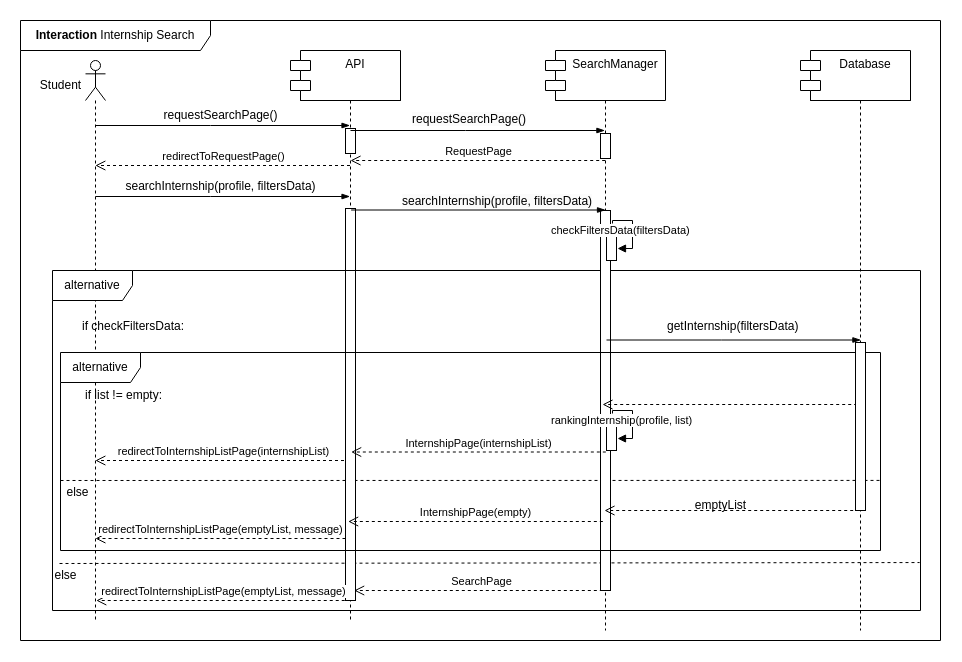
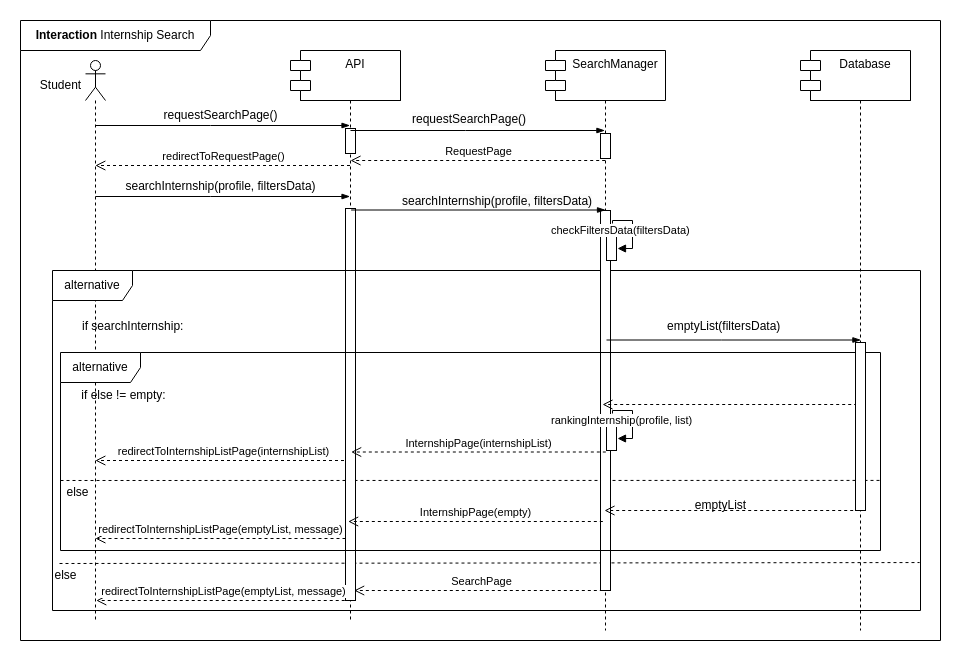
  <mxCell id="0" />
  <mxCell id="1" parent="0" />
  <mxCell id="2" value="" style="endArrow=none;dashed=1;html=1;rounded=0;exitX=0.38;exitY=0.1;exitDx=0;exitDy=0;exitPerimeter=0;entryX=0.999;entryY=0.859;entryDx=0;entryDy=0;entryPerimeter=0;" parent="1" source="13" target="18" edge="1"><mxGeometry width="50" height="50" relative="1" as="geometry"><mxPoint x="70" y="560" as="sourcePoint" /><mxPoint x="480" y="560.34" as="targetPoint" /></mxGeometry></mxCell>
  <mxCell id="3" value="" style="endArrow=none;dashed=1;html=1;rounded=0;exitX=0;exitY=0.418;exitDx=0;exitDy=0;exitPerimeter=0;entryX=1;entryY=0.646;entryDx=0;entryDy=0;entryPerimeter=0;" parent="1" target="39" edge="1"><mxGeometry width="50" height="50" relative="1" as="geometry"><mxPoint x="60" y="480" as="sourcePoint" /><mxPoint x="430" y="480" as="targetPoint" /></mxGeometry></mxCell>
  <mxCell id="4" value="redirectToInternshipListPage(internshipList)" style="html=1;verticalAlign=bottom;endArrow=open;dashed=1;endSize=8;curved=0;rounded=0;" parent="1" edge="1"><mxGeometry x="-0.003" relative="1" as="geometry"><mxPoint x="349.5" y="460" as="sourcePoint" /><mxPoint x="94.837" y="460" as="targetPoint" /><mxPoint as="offset" /></mxGeometry></mxCell>
  <mxCell id="5" value="S&amp;amp;C" style="shape=umlLifeline;perimeter=lifelinePerimeter;whiteSpace=wrap;html=1;container=1;dropTarget=0;collapsible=0;recursiveResize=0;outlineConnect=0;portConstraint=eastwest;newEdgeStyle={&quot;edgeStyle&quot;:&quot;elbowEdgeStyle&quot;,&quot;elbow&quot;:&quot;vertical&quot;,&quot;curved&quot;:0,&quot;rounded&quot;:0};" parent="1" vertex="1"><mxGeometry x="300" y="60" width="100" height="560" as="geometry" /></mxCell>
  <mxCell id="6" value="" style="html=1;points=[[0,0,0,0,5],[0,1,0,0,-5],[1,0,0,0,5],[1,1,0,0,-5]];perimeter=orthogonalPerimeter;outlineConnect=0;targetShapes=umlLifeline;portConstraint=eastwest;newEdgeStyle={&quot;curved&quot;:0,&quot;rounded&quot;:0};" parent="5" vertex="1"><mxGeometry x="45" y="68" width="10" height="25" as="geometry" /></mxCell>
  <mxCell id="7" value="" style="html=1;points=[[0,0,0,0,5],[0,1,0,0,-5],[1,0,0,0,5],[1,1,0,0,-5]];perimeter=orthogonalPerimeter;outlineConnect=0;targetShapes=umlLifeline;portConstraint=eastwest;newEdgeStyle={&quot;curved&quot;:0,&quot;rounded&quot;:0};" parent="5" vertex="1"><mxGeometry x="45" y="148" width="10" height="392" as="geometry" /></mxCell>
  <mxCell id="8" value="" style="shape=umlLifeline;perimeter=lifelinePerimeter;whiteSpace=wrap;html=1;container=1;dropTarget=0;collapsible=0;recursiveResize=0;outlineConnect=0;portConstraint=eastwest;newEdgeStyle={&quot;curved&quot;:0,&quot;rounded&quot;:0};participant=umlActor;" parent="1" vertex="1"><mxGeometry x="85" y="60" width="20" height="560" as="geometry" /></mxCell>
  <mxCell id="9" value="Student" style="text;html=1;align=center;verticalAlign=middle;resizable=0;points=[];autosize=1;strokeColor=none;fillColor=none;" parent="1" vertex="1"><mxGeometry x="30" y="70" width="60" height="30" as="geometry" /></mxCell>
  <mxCell id="10" value="" style="edgeStyle=elbowEdgeStyle;fontSize=12;html=1;endArrow=blockThin;endFill=1;rounded=0;" parent="1" edge="1"><mxGeometry width="160" relative="1" as="geometry"><mxPoint x="95.1" y="125" as="sourcePoint" /><mxPoint x="349.5" y="125" as="targetPoint" /><Array as="points"><mxPoint x="210" y="125" /></Array></mxGeometry></mxCell>
  <mxCell id="11" value="requestSearchPage()" style="text;html=1;align=center;verticalAlign=middle;resizable=0;points=[];autosize=1;strokeColor=none;fillColor=none;" parent="1" vertex="1"><mxGeometry x="150" y="100" width="140" height="30" as="geometry" /></mxCell>
  <mxCell id="12" value="&lt;b&gt;Interaction&lt;/b&gt;&amp;nbsp;Internship Search" style="shape=umlFrame;whiteSpace=wrap;html=1;pointerEvents=0;width=190;height=30;" parent="1" vertex="1"><mxGeometry x="20" width="920" height="620" as="geometry" y="20" /></mxCell>
  <mxCell id="13" value="else" style="text;html=1;align=center;verticalAlign=middle;resizable=0;points=[];autosize=1;strokeColor=none;fillColor=none;" parent="1" vertex="1"><mxGeometry x="40" y="560" width="50" height="30" as="geometry" /></mxCell>
  <mxCell id="14" value="redirectToInternshipListPage(emptyList, message)" style="html=1;verticalAlign=bottom;endArrow=open;dashed=1;endSize=8;curved=0;rounded=0;" parent="1" edge="1"><mxGeometry x="-0.003" relative="1" as="geometry"><mxPoint x="350.24" y="600" as="sourcePoint" /><mxPoint x="95.752" y="600" as="targetPoint" /><mxPoint as="offset" /></mxGeometry></mxCell>
  <mxCell id="15" value="redirectToRequestPage()" style="html=1;verticalAlign=bottom;endArrow=open;dashed=1;endSize=8;curved=0;rounded=0;" parent="1" edge="1"><mxGeometry relative="1" as="geometry"><mxPoint x="349.5" y="165" as="sourcePoint" /><mxPoint x="94.81" y="165" as="targetPoint" /><Array as="points"><mxPoint x="220.5" y="165" /></Array></mxGeometry></mxCell>
  <mxCell id="16" value="searchInternship(profile, filtersData)" style="text;html=1;align=center;verticalAlign=middle;resizable=0;points=[];autosize=1;strokeColor=none;fillColor=none;" parent="1" vertex="1"><mxGeometry x="115" y="171" width="210" height="30" as="geometry" /></mxCell>
  <mxCell id="17" value="" style="edgeStyle=elbowEdgeStyle;fontSize=12;html=1;endArrow=blockThin;endFill=1;rounded=0;" parent="1" edge="1"><mxGeometry width="160" relative="1" as="geometry"><mxPoint x="95" y="196" as="sourcePoint" /><mxPoint x="349.5" y="196" as="targetPoint" /><Array as="points"><mxPoint x="210" y="196" /></Array></mxGeometry></mxCell>
  <mxCell id="18" value="alternative" style="shape=umlFrame;whiteSpace=wrap;html=1;pointerEvents=0;width=80;height=30;" parent="1" vertex="1"><mxGeometry x="52" y="270" width="868" height="340" as="geometry" /></mxCell>
- <mxCell id="19" value="if checkFiltersData:" style="text;whiteSpace=wrap;html=1;" parent="1" vertex="1"><mxGeometry x="80" y="312" width="200" height="30" as="geometry" /></mxCell>
+ <mxCell id="19" value="if searchInternship:" style="text;whiteSpace=wrap;html=1;" parent="1" vertex="1"><mxGeometry x="80" y="312" width="200" height="30" as="geometry" /></mxCell>
  <mxCell id="20" value="else" style="text;html=1;align=center;verticalAlign=middle;resizable=0;points=[];autosize=1;strokeColor=none;fillColor=none;" parent="1" vertex="1"><mxGeometry x="52" y="477" width="50" height="30" as="geometry" /></mxCell>
  <mxCell id="21" value="redirectToInternshipListPage(emptyList, message)" style="html=1;verticalAlign=bottom;endArrow=open;dashed=1;endSize=8;curved=0;rounded=0;" parent="1" edge="1"><mxGeometry x="-0.003" relative="1" as="geometry"><mxPoint x="345" y="538" as="sourcePoint" /><mxPoint x="94.894" y="538" as="targetPoint" /><mxPoint as="offset" /></mxGeometry></mxCell>
  <mxCell id="22" value=":Object" style="shape=umlLifeline;perimeter=lifelinePerimeter;whiteSpace=wrap;html=1;container=1;dropTarget=0;collapsible=0;recursiveResize=0;outlineConnect=0;portConstraint=eastwest;newEdgeStyle={&quot;curved&quot;:0,&quot;rounded&quot;:0};" parent="1" vertex="1"><mxGeometry x="555" y="60" width="100" height="570" as="geometry" /></mxCell>
  <mxCell id="23" value="" style="html=1;points=[[0,0,0,0,5],[0,1,0,0,-5],[1,0,0,0,5],[1,1,0,0,-5]];perimeter=orthogonalPerimeter;outlineConnect=0;targetShapes=umlLifeline;portConstraint=eastwest;newEdgeStyle={&quot;curved&quot;:0,&quot;rounded&quot;:0};" parent="22" vertex="1"><mxGeometry x="45" y="150" width="10" height="380" as="geometry" /></mxCell>
  <mxCell id="24" value="" style="html=1;points=[[0,0,0,0,5],[0,1,0,0,-5],[1,0,0,0,5],[1,1,0,0,-5]];perimeter=orthogonalPerimeter;outlineConnect=0;targetShapes=umlLifeline;portConstraint=eastwest;newEdgeStyle={&quot;curved&quot;:0,&quot;rounded&quot;:0};" parent="22" vertex="1"><mxGeometry x="45" y="73" width="10" height="25" as="geometry" /></mxCell>
  <mxCell id="25" value="" style="html=1;points=[[0,0,0,0,5],[0,1,0,0,-5],[1,0,0,0,5],[1,1,0,0,-5]];perimeter=orthogonalPerimeter;outlineConnect=0;targetShapes=umlLifeline;portConstraint=eastwest;newEdgeStyle={&quot;curved&quot;:0,&quot;rounded&quot;:0};direction=west;" parent="22" vertex="1"><mxGeometry x="51" y="170" width="10" height="30" as="geometry" /></mxCell>
  <mxCell id="26" value="" style="html=1;points=[[0,0,0,0,5],[0,1,0,0,-5],[1,0,0,0,5],[1,1,0,0,-5]];perimeter=orthogonalPerimeter;outlineConnect=0;targetShapes=umlLifeline;portConstraint=eastwest;newEdgeStyle={&quot;curved&quot;:0,&quot;rounded&quot;:0};direction=west;" vertex="1" parent="22"><mxGeometry x="51" y="360" width="10" height="30" as="geometry" /></mxCell>
  <mxCell id="27" value="rankingInternship(profile, list)" style="html=1;align=left;spacingLeft=2;endArrow=block;rounded=0;edgeStyle=orthogonalEdgeStyle;curved=0;rounded=0;" edge="1" parent="22"><mxGeometry x="-1" y="65" relative="1" as="geometry"><mxPoint x="57" y="352.97" as="sourcePoint" /><Array as="points"><mxPoint x="57" y="350" /><mxPoint x="77" y="350" /><mxPoint x="77" y="378" /></Array><mxPoint y="7" as="offset" /><mxPoint x="62" y="378.004" as="targetPoint" /></mxGeometry></mxCell>
  <mxCell id="28" value=":Object" style="shape=umlLifeline;perimeter=lifelinePerimeter;whiteSpace=wrap;html=1;container=1;dropTarget=0;collapsible=0;recursiveResize=0;outlineConnect=0;portConstraint=eastwest;newEdgeStyle={&quot;curved&quot;:0,&quot;rounded&quot;:0};" parent="1" vertex="1"><mxGeometry x="810" y="60" width="100" height="570" as="geometry" /></mxCell>
  <mxCell id="29" value="" style="edgeStyle=elbowEdgeStyle;fontSize=12;html=1;endArrow=blockThin;endFill=1;rounded=0;" parent="1" edge="1"><mxGeometry width="160" relative="1" as="geometry"><mxPoint x="350" y="130" as="sourcePoint" /><mxPoint x="604.4" y="130" as="targetPoint" /><Array as="points"><mxPoint x="464.9" y="130" /></Array></mxGeometry></mxCell>
  <mxCell id="30" value="API" style="shape=module;align=left;spacingLeft=20;align=center;verticalAlign=top;whiteSpace=wrap;html=1;" parent="1" vertex="1"><mxGeometry x="290" y="50" width="110" height="50" as="geometry" /></mxCell>
  <mxCell id="31" value="SearchManager" style="shape=module;align=left;spacingLeft=20;align=center;verticalAlign=top;whiteSpace=wrap;html=1;" parent="1" vertex="1"><mxGeometry x="545" y="50" width="120" height="50" as="geometry" /></mxCell>
  <mxCell id="32" value="Database" style="shape=module;align=left;spacingLeft=20;align=center;verticalAlign=top;whiteSpace=wrap;html=1;" parent="1" vertex="1"><mxGeometry x="800" y="50" width="110" height="50" as="geometry" /></mxCell>
  <mxCell id="33" value="RequestPage" style="html=1;verticalAlign=bottom;endArrow=open;dashed=1;endSize=8;curved=0;rounded=0;" parent="1" edge="1"><mxGeometry relative="1" as="geometry"><mxPoint x="604.69" y="160" as="sourcePoint" /><mxPoint x="350" y="160" as="targetPoint" /><Array as="points"><mxPoint x="475.69" y="160" /></Array></mxGeometry></mxCell>
  <mxCell id="34" value="&lt;span style=&quot;color: rgb(0, 0, 0); font-family: Helvetica; font-size: 12px; font-style: normal; font-variant-ligatures: normal; font-variant-caps: normal; font-weight: 400; letter-spacing: normal; orphans: 2; text-align: center; text-indent: 0px; text-transform: none; widows: 2; word-spacing: 0px; -webkit-text-stroke-width: 0px; white-space: nowrap; background-color: rgb(251, 251, 251); text-decoration-thickness: initial; text-decoration-style: initial; text-decoration-color: initial; display: inline !important; float: none;&quot;&gt;requestSearchPage()&lt;/span&gt;" style="text;whiteSpace=wrap;html=1;" parent="1" vertex="1"><mxGeometry x="410" y="105" width="150" height="40" as="geometry" /></mxCell>
  <mxCell id="35" value="" style="edgeStyle=elbowEdgeStyle;fontSize=12;html=1;endArrow=blockThin;endFill=1;rounded=0;" parent="1" edge="1"><mxGeometry width="160" relative="1" as="geometry"><mxPoint x="606" y="339.5" as="sourcePoint" /><mxPoint x="860.4" y="339.5" as="targetPoint" /><Array as="points"><mxPoint x="720.9" y="339.5" /></Array></mxGeometry></mxCell>
- <mxCell id="36" value="&lt;div style=&quot;text-align: center;&quot;&gt;&lt;span style=&quot;background-color: initial; text-wrap-mode: nowrap;&quot;&gt;getInternship(filtersData)&lt;/span&gt;&lt;/div&gt;" style="text;whiteSpace=wrap;html=1;" parent="1" vertex="1"><mxGeometry x="665" y="312" width="150" height="40" as="geometry" /></mxCell>
+ <mxCell id="36" value="&lt;div style=&quot;text-align: center;&quot;&gt;&lt;span style=&quot;background-color: initial; text-wrap-mode: nowrap;&quot;&gt;emptyList(filtersData)&lt;/span&gt;&lt;/div&gt;" style="text;whiteSpace=wrap;html=1;" parent="1" vertex="1"><mxGeometry x="665" y="312" width="150" height="40" as="geometry" /></mxCell>
  <mxCell id="37" value="&lt;span style=&quot;color: rgb(0, 0, 0); font-family: Helvetica; font-size: 12px; font-style: normal; font-variant-ligatures: normal; font-variant-caps: normal; font-weight: 400; letter-spacing: normal; orphans: 2; text-align: center; text-indent: 0px; text-transform: none; widows: 2; word-spacing: 0px; -webkit-text-stroke-width: 0px; white-space: nowrap; background-color: rgb(251, 251, 251); text-decoration-thickness: initial; text-decoration-style: initial; text-decoration-color: initial; display: inline !important; float: none;&quot;&gt;searchInternship(profile, filtersData)&lt;/span&gt;" style="text;whiteSpace=wrap;html=1;" parent="1" vertex="1"><mxGeometry x="400" y="187" width="150" height="40" as="geometry" /></mxCell>
  <mxCell id="38" value="" style="edgeStyle=elbowEdgeStyle;fontSize=12;html=1;endArrow=blockThin;endFill=1;rounded=0;" parent="1" edge="1"><mxGeometry width="160" relative="1" as="geometry"><mxPoint x="350.6" y="209.5" as="sourcePoint" /><mxPoint x="605" y="209.5" as="targetPoint" /><Array as="points"><mxPoint x="465.5" y="209.5" /></Array></mxGeometry></mxCell>
  <mxCell id="39" value="alternative" style="shape=umlFrame;whiteSpace=wrap;html=1;pointerEvents=0;width=80;height=30;" parent="1" vertex="1"><mxGeometry x="60" y="352" width="820" height="198" as="geometry" /></mxCell>
  <mxCell id="40" value="" style="html=1;verticalAlign=bottom;endArrow=open;dashed=1;endSize=8;curved=0;rounded=0;" parent="1" edge="1"><mxGeometry relative="1" as="geometry"><mxPoint x="856.69" y="404" as="sourcePoint" /><mxPoint x="602" y="404" as="targetPoint" /><Array as="points"><mxPoint x="727.69" y="404" /></Array></mxGeometry></mxCell>
- <mxCell id="41" value="if list != empty:" style="text;html=1;align=center;verticalAlign=middle;resizable=0;points=[];autosize=1;" parent="1" vertex="1"><mxGeometry x="73" y="380" width="100" height="30" as="geometry" /></mxCell>
+ <mxCell id="41" value="if else != empty:" style="text;html=1;align=center;verticalAlign=middle;resizable=0;points=[];autosize=1;" parent="1" vertex="1"><mxGeometry x="73" y="380" width="100" height="30" as="geometry" /></mxCell>
  <mxCell id="42" value="InternshipPage(internshipList)" style="html=1;verticalAlign=bottom;endArrow=open;dashed=1;endSize=8;curved=0;rounded=0;" parent="1" edge="1"><mxGeometry x="-0.003" relative="1" as="geometry"><mxPoint x="605.33" y="451.5" as="sourcePoint" /><mxPoint x="350.667" y="451.5" as="targetPoint" /><mxPoint as="offset" /></mxGeometry></mxCell>
  <mxCell id="43" value="InternshipPage(empty)" style="html=1;verticalAlign=bottom;endArrow=open;dashed=1;endSize=8;curved=0;rounded=0;" parent="1" edge="1"><mxGeometry x="-0.003" relative="1" as="geometry"><mxPoint x="602.33" y="521" as="sourcePoint" /><mxPoint x="347.667" y="521" as="targetPoint" /><mxPoint as="offset" /></mxGeometry></mxCell>
  <mxCell id="44" value="" style="html=1;verticalAlign=bottom;endArrow=open;dashed=1;endSize=8;curved=0;rounded=0;" parent="1" edge="1"><mxGeometry relative="1" as="geometry"><mxPoint x="858.69" y="510" as="sourcePoint" /><mxPoint x="604" y="510" as="targetPoint" /><Array as="points"><mxPoint x="729.69" y="510" /></Array></mxGeometry></mxCell>
  <mxCell id="45" value="emptyList" style="text;html=1;align=center;verticalAlign=middle;resizable=0;points=[];autosize=1;strokeColor=none;fillColor=none;" parent="1" vertex="1"><mxGeometry x="685" y="490" width="70" height="30" as="geometry" /></mxCell>
  <mxCell id="46" value="" style="html=1;points=[[0,0,0,0,5],[0,1,0,0,-5],[1,0,0,0,5],[1,1,0,0,-5]];perimeter=orthogonalPerimeter;outlineConnect=0;targetShapes=umlLifeline;portConstraint=eastwest;newEdgeStyle={&quot;curved&quot;:0,&quot;rounded&quot;:0};" parent="1" vertex="1"><mxGeometry x="855" y="342" width="10" height="168" as="geometry" /></mxCell>
  <mxCell id="47" value="checkFiltersData(filtersData)" style="html=1;align=left;spacingLeft=2;endArrow=block;rounded=0;edgeStyle=orthogonalEdgeStyle;curved=0;rounded=0;" parent="1" edge="1"><mxGeometry x="-1" y="65" relative="1" as="geometry"><mxPoint x="612" y="222.97" as="sourcePoint" /><Array as="points"><mxPoint x="612" y="220" /><mxPoint x="632" y="220" /><mxPoint x="632" y="248" /></Array><mxPoint y="7" as="offset" /><mxPoint x="617" y="248.004" as="targetPoint" /></mxGeometry></mxCell>
  <mxCell id="48" value="SearchPage" style="html=1;verticalAlign=bottom;endArrow=open;dashed=1;endSize=8;curved=0;rounded=0;" parent="1" edge="1"><mxGeometry x="-0.003" relative="1" as="geometry"><mxPoint x="608.33" y="590" as="sourcePoint" /><mxPoint x="353.667" y="590" as="targetPoint" /><mxPoint as="offset" /></mxGeometry></mxCell>
